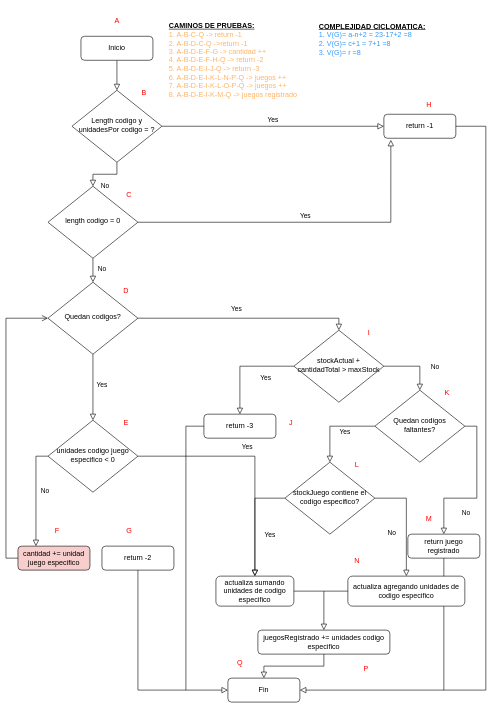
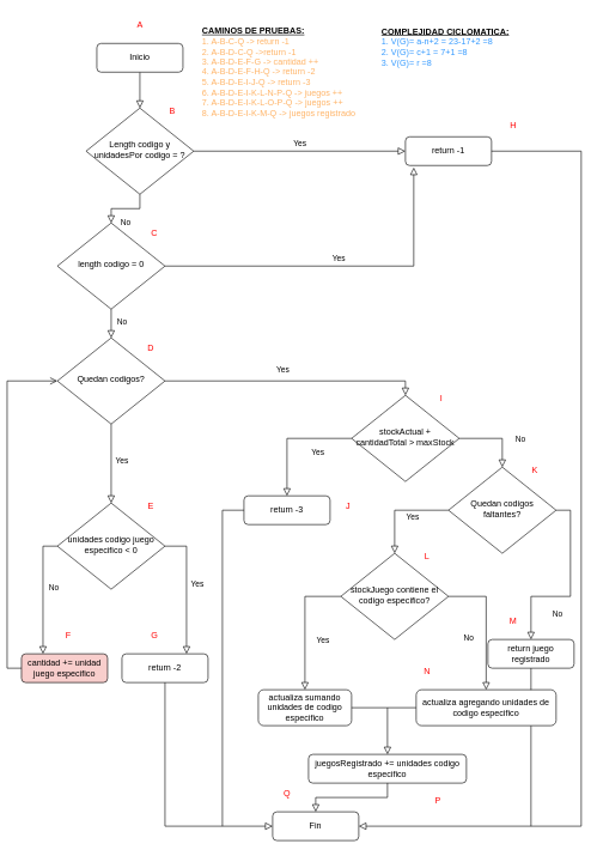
  <mxCell id="0" />
  <mxCell id="1" parent="0" />
  <mxCell id="2" value="" style="rounded=0;html=1;jettySize=auto;orthogonalLoop=1;fontSize=11;endArrow=block;endFill=0;endSize=8;strokeWidth=1;shadow=0;labelBackgroundColor=none;edgeStyle=orthogonalEdgeStyle;" parent="1" source="3" target="6" edge="1"><mxGeometry relative="1" as="geometry" /></mxCell>
  <mxCell id="3" value="Inicio" style="rounded=1;whiteSpace=wrap;html=1;fontSize=12;glass=0;strokeWidth=1;shadow=0;" parent="1" vertex="1"><mxGeometry x="125" y="60" width="120" height="40" as="geometry" /></mxCell>
  <mxCell id="4" value="No" style="rounded=0;html=1;jettySize=auto;orthogonalLoop=1;fontSize=11;endArrow=block;endFill=0;endSize=8;strokeWidth=1;shadow=0;labelBackgroundColor=none;edgeStyle=orthogonalEdgeStyle;" parent="1" source="6" target="10" edge="1"><mxGeometry x="0.005" y="20" relative="1" as="geometry"><mxPoint as="offset" /></mxGeometry></mxCell>
  <mxCell id="5" value="Yes" style="edgeStyle=orthogonalEdgeStyle;rounded=0;html=1;jettySize=auto;orthogonalLoop=1;fontSize=11;endArrow=block;endFill=0;endSize=8;strokeWidth=1;shadow=0;labelBackgroundColor=none;" parent="1" source="6" target="7" edge="1"><mxGeometry y="10" relative="1" as="geometry"><mxPoint as="offset" /></mxGeometry></mxCell>
  <mxCell id="6" value="Length codigo y&lt;br&gt;unidadesPor codigo = ?" style="rhombus;whiteSpace=wrap;html=1;shadow=0;fontFamily=Helvetica;fontSize=12;align=center;strokeWidth=1;spacing=6;spacingTop=-4;" parent="1" vertex="1"><mxGeometry x="110" y="150" width="150" height="120" as="geometry" /></mxCell>
- <mxCell id="7" value="return -1" style="rounded=1;whiteSpace=wrap;html=1;fontSize=12;glass=0;strokeWidth=1;shadow=0;" parent="1" vertex="1"><mxGeometry x="630" y="190" width="120" height="40" as="geometry" /></mxCell>
+ <mxCell id="7" value="return -1" style="rounded=1;whiteSpace=wrap;html=1;fontSize=12;glass=0;strokeWidth=1;shadow=0;" parent="1" vertex="1"><mxGeometry x="555" y="190" width="120" height="40" as="geometry" /></mxCell>
  <mxCell id="8" value="Yes" style="edgeStyle=orthogonalEdgeStyle;rounded=0;html=1;jettySize=auto;orthogonalLoop=1;fontSize=11;endArrow=block;endFill=0;endSize=8;strokeWidth=1;shadow=0;labelBackgroundColor=none;exitX=1;exitY=0.5;exitDx=0;exitDy=0;entryX=0.097;entryY=1.067;entryDx=0;entryDy=0;entryPerimeter=0;" parent="1" source="10" target="7" edge="1"><mxGeometry y="10" relative="1" as="geometry"><mxPoint as="offset" /><mxPoint x="440.043" y="500" as="targetPoint" /></mxGeometry></mxCell>
  <mxCell id="9" value="Fin" style="rounded=1;whiteSpace=wrap;html=1;fontSize=12;glass=0;strokeWidth=1;shadow=0;" parent="1" vertex="1"><mxGeometry x="370" y="1130" width="120" height="40" as="geometry" /></mxCell>
  <mxCell id="10" value="length codigo = 0" style="rhombus;whiteSpace=wrap;html=1;shadow=0;fontFamily=Helvetica;fontSize=12;align=center;strokeWidth=1;spacing=6;spacingTop=-4;" vertex="1" parent="1"><mxGeometry x="70" y="310" width="150" height="120" as="geometry" /></mxCell>
  <mxCell id="11" value="" style="edgeStyle=orthogonalEdgeStyle;rounded=0;html=1;jettySize=auto;orthogonalLoop=1;fontSize=11;endArrow=block;endFill=0;endSize=8;strokeWidth=1;shadow=0;labelBackgroundColor=none;exitX=1;exitY=0.5;exitDx=0;exitDy=0;entryX=1;entryY=0.5;entryDx=0;entryDy=0;" edge="1" parent="1" source="7" target="9"><mxGeometry y="10" relative="1" as="geometry"><mxPoint as="offset" /><mxPoint x="270" y="430" as="sourcePoint" /><mxPoint x="550" y="1140" as="targetPoint" /><Array as="points"><mxPoint x="800" y="210" /><mxPoint x="800" y="1150" /></Array></mxGeometry></mxCell>
  <mxCell id="12" value="Quedan codigos?" style="rhombus;whiteSpace=wrap;html=1;shadow=0;fontFamily=Helvetica;fontSize=12;align=center;strokeWidth=1;spacing=6;spacingTop=-4;" vertex="1" parent="1"><mxGeometry x="70" y="470" width="150" height="120" as="geometry" /></mxCell>
  <mxCell id="13" value="No" style="rounded=0;html=1;jettySize=auto;orthogonalLoop=1;fontSize=11;endArrow=block;endFill=0;endSize=8;strokeWidth=1;shadow=0;labelBackgroundColor=none;edgeStyle=orthogonalEdgeStyle;exitX=0.5;exitY=1;exitDx=0;exitDy=0;" edge="1" parent="1" source="10" target="12"><mxGeometry x="-0.077" y="15" relative="1" as="geometry"><mxPoint as="offset" /><mxPoint x="185" y="480" as="sourcePoint" /><mxPoint x="195" y="370" as="targetPoint" /></mxGeometry></mxCell>
  <mxCell id="14" value="unidades codigo juego&lt;br&gt;especifico &amp;lt; 0" style="rhombus;whiteSpace=wrap;html=1;shadow=0;fontFamily=Helvetica;fontSize=12;align=center;strokeWidth=1;spacing=6;spacingTop=-4;" vertex="1" parent="1"><mxGeometry x="70" y="700" width="150" height="120" as="geometry" /></mxCell>
  <mxCell id="15" value="Yes" style="rounded=0;html=1;jettySize=auto;orthogonalLoop=1;fontSize=11;endArrow=block;endFill=0;endSize=8;strokeWidth=1;shadow=0;labelBackgroundColor=none;edgeStyle=orthogonalEdgeStyle;exitX=0.5;exitY=1;exitDx=0;exitDy=0;" edge="1" parent="1" source="12" target="14"><mxGeometry x="-0.077" y="15" relative="1" as="geometry"><mxPoint as="offset" /><mxPoint x="195" y="490" as="sourcePoint" /><mxPoint x="195" y="555" as="targetPoint" /></mxGeometry></mxCell>
  <mxCell id="16" value="cantidad += unidad juego especifico" style="rounded=1;whiteSpace=wrap;html=1;fontSize=12;glass=0;strokeWidth=1;shadow=0;fillColor=#f8cecc;" vertex="1" parent="1"><mxGeometry x="20" y="910" width="120" height="40" as="geometry" /></mxCell>
  <mxCell id="17" value="return -2" style="rounded=1;whiteSpace=wrap;html=1;fontSize=12;glass=0;strokeWidth=1;shadow=0;" vertex="1" parent="1"><mxGeometry x="160" y="910" width="120" height="40" as="geometry" /></mxCell>
- <mxCell id="18" value="Yes" style="rounded=0;html=1;jettySize=auto;orthogonalLoop=1;fontSize=11;endArrow=block;endFill=0;endSize=8;strokeWidth=1;shadow=0;labelBackgroundColor=none;edgeStyle=orthogonalEdgeStyle;exitX=1;exitY=0.5;exitDx=0;exitDy=0;" edge="1" parent="1" source="14" target="32"><mxGeometry x="-0.077" y="15" relative="1" as="geometry"><mxPoint as="offset" /><mxPoint x="195" y="675" as="sourcePoint" /><mxPoint x="195" y="720" as="targetPoint" /></mxGeometry></mxCell>
+ <mxCell id="18" value="Yes" style="rounded=0;html=1;jettySize=auto;orthogonalLoop=1;fontSize=11;endArrow=block;endFill=0;endSize=8;strokeWidth=1;shadow=0;labelBackgroundColor=none;edgeStyle=orthogonalEdgeStyle;exitX=1;exitY=0.5;exitDx=0;exitDy=0;entryX=0.75;entryY=0;entryDx=0;entryDy=0;" edge="1" parent="1" source="14" target="17"><mxGeometry x="-0.077" y="15" relative="1" as="geometry"><mxPoint as="offset" /><mxPoint x="195" y="675" as="sourcePoint" /><mxPoint x="195" y="720" as="targetPoint" /></mxGeometry></mxCell>
  <mxCell id="19" value="" style="rounded=0;html=1;jettySize=auto;orthogonalLoop=1;fontSize=11;endArrow=block;endFill=0;endSize=8;strokeWidth=1;shadow=0;labelBackgroundColor=none;edgeStyle=orthogonalEdgeStyle;exitX=0.5;exitY=1;exitDx=0;exitDy=0;entryX=0;entryY=0.5;entryDx=0;entryDy=0;" edge="1" parent="1" source="17" target="9"><mxGeometry x="-0.077" y="15" relative="1" as="geometry"><mxPoint as="offset" /><mxPoint x="270" y="780" as="sourcePoint" /><mxPoint x="290" y="900" as="targetPoint" /></mxGeometry></mxCell>
  <mxCell id="20" value="" style="rounded=0;html=1;jettySize=auto;orthogonalLoop=1;fontSize=11;endArrow=open;endFill=0;endSize=8;strokeWidth=1;shadow=0;labelBackgroundColor=none;edgeStyle=orthogonalEdgeStyle;exitX=0;exitY=0.5;exitDx=0;exitDy=0;entryX=0;entryY=0.5;entryDx=0;entryDy=0;" edge="1" parent="1" source="16" target="12"><mxGeometry x="-0.077" y="15" relative="1" as="geometry"><mxPoint as="offset" /><mxPoint x="30" y="760" as="sourcePoint" /><mxPoint x="60" y="770" as="targetPoint" /></mxGeometry></mxCell>
  <mxCell id="21" value="Yes" style="rounded=0;html=1;jettySize=auto;orthogonalLoop=1;fontSize=11;endArrow=block;endFill=0;endSize=8;strokeWidth=1;shadow=0;labelBackgroundColor=none;edgeStyle=orthogonalEdgeStyle;exitX=1;exitY=0.5;exitDx=0;exitDy=0;entryX=0.5;entryY=0;entryDx=0;entryDy=0;" edge="1" parent="1" source="12" target="22"><mxGeometry x="-0.077" y="15" relative="1" as="geometry"><mxPoint as="offset" /><mxPoint x="195" y="675" as="sourcePoint" /><mxPoint x="530" y="675" as="targetPoint" /></mxGeometry></mxCell>
  <mxCell id="22" value="stockActual + cantidadTotal &amp;gt; maxStock" style="rhombus;whiteSpace=wrap;html=1;shadow=0;fontFamily=Helvetica;fontSize=12;align=center;strokeWidth=1;spacing=6;spacingTop=-4;" vertex="1" parent="1"><mxGeometry x="480" y="550" width="150" height="120" as="geometry" /></mxCell>
  <mxCell id="23" value="Yes" style="rounded=0;html=1;jettySize=auto;orthogonalLoop=1;fontSize=11;endArrow=block;endFill=0;endSize=8;strokeWidth=1;shadow=0;labelBackgroundColor=none;edgeStyle=orthogonalEdgeStyle;exitX=0;exitY=0.5;exitDx=0;exitDy=0;" edge="1" parent="1" source="22" target="24"><mxGeometry x="-0.454" y="20" relative="1" as="geometry"><mxPoint x="-1" as="offset" /><mxPoint x="195" y="675" as="sourcePoint" /><mxPoint x="380" y="720" as="targetPoint" /></mxGeometry></mxCell>
  <mxCell id="24" value="return -3" style="rounded=1;whiteSpace=wrap;html=1;fontSize=12;glass=0;strokeWidth=1;shadow=0;" vertex="1" parent="1"><mxGeometry x="330" y="690" width="120" height="40" as="geometry" /></mxCell>
  <mxCell id="25" value="Quedan codigos faltantes?" style="rhombus;whiteSpace=wrap;html=1;shadow=0;fontFamily=Helvetica;fontSize=12;align=center;strokeWidth=1;spacing=6;spacingTop=-4;" vertex="1" parent="1"><mxGeometry x="615" y="650" width="150" height="120" as="geometry" /></mxCell>
  <mxCell id="26" value="No" style="rounded=0;html=1;jettySize=auto;orthogonalLoop=1;fontSize=11;endArrow=block;endFill=0;endSize=8;strokeWidth=1;shadow=0;labelBackgroundColor=none;edgeStyle=orthogonalEdgeStyle;exitX=1;exitY=0.5;exitDx=0;exitDy=0;" edge="1" parent="1" source="22" target="25"><mxGeometry x="0.238" y="25" relative="1" as="geometry"><mxPoint as="offset" /><mxPoint x="460" y="710" as="sourcePoint" /><mxPoint x="400" y="760" as="targetPoint" /></mxGeometry></mxCell>
  <mxCell id="27" value="stockJuego contiene el codigo especifico?" style="rhombus;whiteSpace=wrap;html=1;shadow=0;fontFamily=Helvetica;fontSize=12;align=center;strokeWidth=1;spacing=6;spacingTop=-4;" vertex="1" parent="1"><mxGeometry x="465" y="770" width="150" height="120" as="geometry" /></mxCell>
  <mxCell id="28" value="return juego registrado" style="rounded=1;whiteSpace=wrap;html=1;fontSize=12;glass=0;strokeWidth=1;shadow=0;" vertex="1" parent="1"><mxGeometry x="670" y="890" width="120" height="40" as="geometry" /></mxCell>
  <mxCell id="29" value="Yes" style="rounded=0;html=1;jettySize=auto;orthogonalLoop=1;fontSize=11;endArrow=block;endFill=0;endSize=8;strokeWidth=1;shadow=0;labelBackgroundColor=none;edgeStyle=orthogonalEdgeStyle;exitX=0;exitY=0.5;exitDx=0;exitDy=0;entryX=0.5;entryY=0;entryDx=0;entryDy=0;" edge="1" parent="1" source="25" target="27"><mxGeometry x="0.238" y="25" relative="1" as="geometry"><mxPoint as="offset" /><mxPoint x="610" y="710" as="sourcePoint" /><mxPoint x="635" y="760" as="targetPoint" /></mxGeometry></mxCell>
  <mxCell id="30" value="No" style="rounded=0;html=1;jettySize=auto;orthogonalLoop=1;fontSize=11;endArrow=block;endFill=0;endSize=8;strokeWidth=1;shadow=0;labelBackgroundColor=none;edgeStyle=orthogonalEdgeStyle;exitX=1;exitY=0.5;exitDx=0;exitDy=0;entryX=0.5;entryY=0;entryDx=0;entryDy=0;" edge="1" parent="1" source="25" target="28"><mxGeometry x="0.238" y="25" relative="1" as="geometry"><mxPoint as="offset" /><mxPoint x="610" y="710" as="sourcePoint" /><mxPoint x="635" y="760" as="targetPoint" /></mxGeometry></mxCell>
  <mxCell id="31" value="" style="endArrow=none;html=1;rounded=0;entryX=0.5;entryY=1;entryDx=0;entryDy=0;" edge="1" parent="1" target="28"><mxGeometry width="50" height="50" relative="1" as="geometry"><mxPoint x="730" y="1150" as="sourcePoint" /><mxPoint x="660" y="1060" as="targetPoint" /></mxGeometry></mxCell>
  <mxCell id="32" value="actualiza sumando unidades de codigo especifico" style="rounded=1;whiteSpace=wrap;html=1;fontSize=12;glass=0;strokeWidth=1;shadow=0;" vertex="1" parent="1"><mxGeometry x="350" y="960" width="130" height="50" as="geometry" /></mxCell>
  <mxCell id="33" value="actualiza agregando unidades de codigo especifico" style="rounded=1;whiteSpace=wrap;html=1;fontSize=12;glass=0;strokeWidth=1;shadow=0;" vertex="1" parent="1"><mxGeometry x="570" y="960" width="195" height="50" as="geometry" /></mxCell>
  <mxCell id="34" value="juegosRegistrado += unidades codigo especifico" style="rounded=1;whiteSpace=wrap;html=1;fontSize=12;glass=0;strokeWidth=1;shadow=0;" vertex="1" parent="1"><mxGeometry x="420" y="1050" width="220" height="40" as="geometry" /></mxCell>
  <mxCell id="35" value="Yes" style="rounded=0;html=1;jettySize=auto;orthogonalLoop=1;fontSize=11;endArrow=block;endFill=0;endSize=8;strokeWidth=1;shadow=0;labelBackgroundColor=none;edgeStyle=orthogonalEdgeStyle;exitX=0;exitY=0.5;exitDx=0;exitDy=0;entryX=0.5;entryY=0;entryDx=0;entryDy=0;" edge="1" parent="1" source="27" target="32"><mxGeometry x="0.238" y="25" relative="1" as="geometry"><mxPoint as="offset" /><mxPoint x="560" y="820" as="sourcePoint" /><mxPoint x="475" y="840" as="targetPoint" /></mxGeometry></mxCell>
  <mxCell id="36" value="No" style="rounded=0;html=1;jettySize=auto;orthogonalLoop=1;fontSize=11;endArrow=block;endFill=0;endSize=8;strokeWidth=1;shadow=0;labelBackgroundColor=none;edgeStyle=orthogonalEdgeStyle;exitX=1;exitY=0.5;exitDx=0;exitDy=0;entryX=0.5;entryY=0;entryDx=0;entryDy=0;" edge="1" parent="1" source="27" target="33"><mxGeometry x="0.2" y="-25" relative="1" as="geometry"><mxPoint as="offset" /><mxPoint x="570" y="830" as="sourcePoint" /><mxPoint x="485" y="850" as="targetPoint" /></mxGeometry></mxCell>
  <mxCell id="37" value="" style="rounded=0;html=1;jettySize=auto;orthogonalLoop=1;fontSize=11;endArrow=block;endFill=0;endSize=8;strokeWidth=1;shadow=0;labelBackgroundColor=none;edgeStyle=orthogonalEdgeStyle;exitX=0.5;exitY=1;exitDx=0;exitDy=0;" edge="1" parent="1" source="34" target="9"><mxGeometry x="0.238" y="25" relative="1" as="geometry"><mxPoint as="offset" /><mxPoint x="580" y="840" as="sourcePoint" /><mxPoint x="495" y="860" as="targetPoint" /></mxGeometry></mxCell>
  <mxCell id="38" value="" style="rounded=0;html=1;jettySize=auto;orthogonalLoop=1;fontSize=11;endArrow=block;endFill=0;endSize=8;strokeWidth=1;shadow=0;labelBackgroundColor=none;edgeStyle=orthogonalEdgeStyle;exitX=1;exitY=0.5;exitDx=0;exitDy=0;" edge="1" parent="1" source="32" target="34"><mxGeometry x="0.238" y="25" relative="1" as="geometry"><mxPoint as="offset" /><mxPoint x="590" y="850" as="sourcePoint" /><mxPoint x="505" y="870" as="targetPoint" /></mxGeometry></mxCell>
  <mxCell id="39" value="" style="endArrow=none;html=1;rounded=0;entryX=0;entryY=0.5;entryDx=0;entryDy=0;" edge="1" parent="1" target="33"><mxGeometry width="50" height="50" relative="1" as="geometry"><mxPoint x="530" y="985" as="sourcePoint" /><mxPoint x="680" y="1210" as="targetPoint" /></mxGeometry></mxCell>
  <mxCell id="40" value="No" style="rounded=0;html=1;jettySize=auto;orthogonalLoop=1;fontSize=11;endArrow=block;endFill=0;endSize=8;strokeWidth=1;shadow=0;labelBackgroundColor=none;edgeStyle=orthogonalEdgeStyle;exitX=0;exitY=0.5;exitDx=0;exitDy=0;entryX=0.25;entryY=0;entryDx=0;entryDy=0;" edge="1" parent="1" target="16"><mxGeometry x="-0.077" y="15" relative="1" as="geometry"><mxPoint as="offset" /><mxPoint x="70" y="760" as="sourcePoint" /><mxPoint x="40" y="820" as="targetPoint" /><Array as="points"><mxPoint x="50" y="760" /></Array></mxGeometry></mxCell>
  <mxCell id="41" value="" style="endArrow=none;html=1;rounded=0;entryX=0;entryY=0.5;entryDx=0;entryDy=0;" edge="1" parent="1" target="24"><mxGeometry width="50" height="50" relative="1" as="geometry"><mxPoint x="300" y="1150" as="sourcePoint" /><mxPoint x="310" y="710" as="targetPoint" /><Array as="points"><mxPoint x="300" y="710" /></Array></mxGeometry></mxCell>
  <mxCell id="42" value="H" style="text;html=1;align=center;verticalAlign=middle;resizable=0;points=[];autosize=1;strokeColor=none;fillColor=none;fontColor=#FF0000;" vertex="1" parent="1"><mxGeometry x="690" y="160" width="30" height="30" as="geometry" /></mxCell>
  <mxCell id="43" value="A" style="text;html=1;align=center;verticalAlign=middle;resizable=0;points=[];autosize=1;strokeColor=none;fillColor=none;fontColor=#FF0000;" vertex="1" parent="1"><mxGeometry x="170" width="30" height="30" as="geometry" y="20" /></mxCell>
  <mxCell id="44" value="B" style="text;html=1;align=center;verticalAlign=middle;resizable=0;points=[];autosize=1;strokeColor=none;fillColor=none;fontColor=#FF0000;" vertex="1" parent="1"><mxGeometry x="215" y="140" width="30" height="30" as="geometry" /></mxCell>
  <mxCell id="45" value="C" style="text;html=1;align=center;verticalAlign=middle;resizable=0;points=[];autosize=1;strokeColor=none;fillColor=none;fontColor=#FF0000;" vertex="1" parent="1"><mxGeometry x="190" y="310" width="30" height="30" as="geometry" /></mxCell>
  <mxCell id="46" value="D" style="text;html=1;align=center;verticalAlign=middle;resizable=0;points=[];autosize=1;strokeColor=none;fillColor=none;fontColor=#FF0000;" vertex="1" parent="1"><mxGeometry x="185" y="470" width="30" height="30" as="geometry" /></mxCell>
  <mxCell id="47" value="E" style="text;html=1;align=center;verticalAlign=middle;resizable=0;points=[];autosize=1;strokeColor=none;fillColor=none;fontColor=#FF0000;" vertex="1" parent="1"><mxGeometry x="185" y="690" width="30" height="30" as="geometry" /></mxCell>
  <mxCell id="48" value="I" style="text;html=1;align=center;verticalAlign=middle;resizable=0;points=[];autosize=1;strokeColor=none;fillColor=none;fontColor=#FF0000;" vertex="1" parent="1"><mxGeometry x="590" y="540" width="30" height="30" as="geometry" /></mxCell>
  <mxCell id="49" value="J" style="text;html=1;align=center;verticalAlign=middle;resizable=0;points=[];autosize=1;strokeColor=none;fillColor=none;fontColor=#FF0000;" vertex="1" parent="1"><mxGeometry x="460" y="690" width="30" height="30" as="geometry" /></mxCell>
  <mxCell id="50" value="F" style="text;html=1;align=center;verticalAlign=middle;resizable=0;points=[];autosize=1;strokeColor=none;fillColor=none;fontColor=#FF0000;" vertex="1" parent="1"><mxGeometry x="70" y="870" width="30" height="30" as="geometry" /></mxCell>
  <mxCell id="51" value="G" style="text;html=1;align=center;verticalAlign=middle;resizable=0;points=[];autosize=1;strokeColor=none;fillColor=none;fontColor=#FF0000;" vertex="1" parent="1"><mxGeometry x="190" y="870" width="30" height="30" as="geometry" /></mxCell>
  <mxCell id="52" value="L" style="text;html=1;align=center;verticalAlign=middle;resizable=0;points=[];autosize=1;strokeColor=none;fillColor=none;fontColor=#FF0000;" vertex="1" parent="1"><mxGeometry x="570" y="760" width="30" height="30" as="geometry" /></mxCell>
  <mxCell id="53" value="K" style="text;html=1;align=center;verticalAlign=middle;resizable=0;points=[];autosize=1;strokeColor=none;fillColor=none;fontColor=#FF0000;" vertex="1" parent="1"><mxGeometry x="720" y="640" width="30" height="30" as="geometry" /></mxCell>
  <mxCell id="54" value="M" style="text;html=1;align=center;verticalAlign=middle;resizable=0;points=[];autosize=1;strokeColor=none;fillColor=none;fontColor=#FF0000;" vertex="1" parent="1"><mxGeometry x="690" y="850" width="30" height="30" as="geometry" /></mxCell>
  <mxCell id="55" value="N" style="text;html=1;align=center;verticalAlign=middle;resizable=0;points=[];autosize=1;strokeColor=none;fillColor=none;fontColor=#FF0000;" vertex="1" parent="1"><mxGeometry x="570" y="920" width="30" height="30" as="geometry" /></mxCell>
  <mxCell id="56" value="P" style="text;html=1;align=center;verticalAlign=middle;resizable=0;points=[];autosize=1;strokeColor=none;fillColor=none;fontColor=#FF0000;" vertex="1" parent="1"><mxGeometry x="585" y="1100" width="30" height="30" as="geometry" /></mxCell>
  <mxCell id="57" value="Q" style="text;html=1;align=center;verticalAlign=middle;resizable=0;points=[];autosize=1;strokeColor=none;fillColor=none;fontColor=#FF0000;" vertex="1" parent="1"><mxGeometry x="375" y="1090" width="30" height="30" as="geometry" /></mxCell>
  <mxCell id="58" value="&lt;b&gt;&lt;u&gt;COMPLEJIDAD CICLOMATICA:&lt;/u&gt;&lt;br&gt;&lt;/b&gt;&lt;font style=&quot;color: rgb(51, 153, 255);&quot;&gt;1. V(G)= a-n+2 = 23-17+2 =8&lt;/font&gt;&lt;div&gt;&lt;font style=&quot;color: rgb(51, 153, 255);&quot;&gt;2. V(G)= c+1 = 7+1 =8&lt;br&gt;3. V(G)= r =8&lt;/font&gt;&lt;/div&gt;" style="text;html=1;align=left;verticalAlign=middle;resizable=0;points=[];autosize=1;fillStyle=solid;dashed=1;dashPattern=8 8;" vertex="1" parent="1"><mxGeometry x="520" y="30" width="200" height="70" as="geometry" /></mxCell>
  <mxCell id="59" value="&lt;b&gt;&lt;u&gt;CAMINOS DE PRUEBAS:&lt;/u&gt;&lt;/b&gt;&lt;div&gt;&lt;font style=&quot;color: rgb(255, 179, 102);&quot;&gt;1. A-B-C-Q -&amp;gt; return -1&lt;/font&gt;&lt;/div&gt;&lt;div&gt;&lt;font style=&quot;color: rgb(255, 179, 102);&quot;&gt;2. A-B-D-C-Q -&amp;gt;return -1&lt;/font&gt;&lt;/div&gt;&lt;div&gt;&lt;font style=&quot;color: rgb(255, 179, 102);&quot;&gt;3. A-B-D-E-F-G -&amp;gt; cantidad ++&lt;/font&gt;&lt;/div&gt;&lt;div&gt;&lt;font style=&quot;color: rgb(255, 179, 102);&quot;&gt;4. A-B-D-E-F-H-Q -&amp;gt; return -2&lt;/font&gt;&lt;/div&gt;&lt;div&gt;&lt;font style=&quot;color: rgb(255, 179, 102);&quot;&gt;5. A-B-D-E-I-J-Q -&amp;gt; return -3&lt;/font&gt;&lt;/div&gt;&lt;div&gt;&lt;font style=&quot;color: rgb(255, 179, 102);&quot;&gt;6. A-B-D-E-I-K-L-N-P-Q -&amp;gt; juegos ++&lt;/font&gt;&lt;/div&gt;&lt;div&gt;&lt;font style=&quot;color: rgb(255, 179, 102);&quot;&gt;7. A-B-D-E-I-K-L-O-P-Q -&amp;gt; juegos ++&lt;/font&gt;&lt;/div&gt;&lt;div&gt;&lt;font style=&quot;color: rgb(255, 179, 102);&quot;&gt;8. A-B-D-E-I-K-M-Q -&amp;gt; juegos registrado&lt;/font&gt;&lt;/div&gt;" style="text;html=1;align=left;verticalAlign=middle;resizable=0;points=[];autosize=1;dashed=1;dashPattern=8 8;" vertex="1" parent="1"><mxGeometry x="270" y="30" width="240" height="140" as="geometry" /></mxCell>
